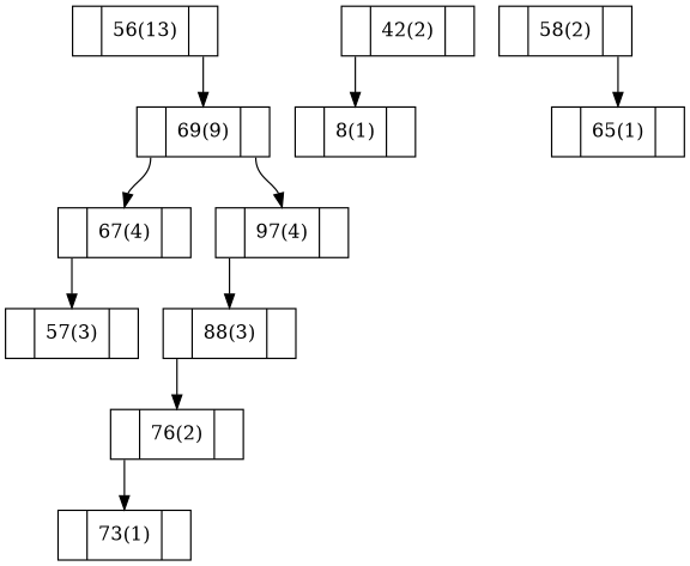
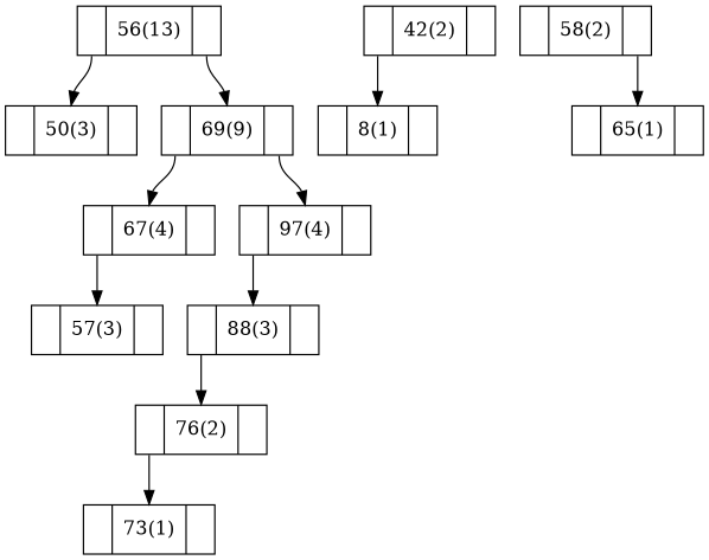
  digraph {
    node [shape=record]
    edge [headport=f1 tailport=f0]
    n1 [label="<f0>|<f1>56(13)|<f2>"]
+   n2 [label="<f0>|<f1>50(3)|<f2>"]
    n3 [label="<f0>|<f1>69(9)|<f2>"]
    n4 [label="<f0>|<f1>67(4)|<f2>"]
    n5 [label="<f0>|<f1>97(4)|<f2>"]
    n6 [label="<f0>|<f1>42(2)|<f2>"]
    n7 [label="<f0>|<f1>8(1)|<f2>"]
    n8 [label="<f0>|<f1>57(3)|<f2>"]
    n9 [label="<f0>|<f1>88(3)|<f2>"]
    n10 [label="<f0>|<f1>76(2)|<f2>"]
    n11 [label="<f0>|<f1>58(2)|<f2>"]
    n12 [label="<f0>|<f1>65(1)|<f2>"]
    n13 [label="<f0>|<f1>73(1)|<f2>"]
+   n1 -> n2
    n1 -> n3 [tailport=f2]
    n3 -> n4
    n3 -> n5 [tailport=f2]
    n4 -> n8
    n5 -> n9
    n6 -> n7
    n9 -> n10
    n10 -> n13
    n11 -> n12 [tailport=f2]
  }
